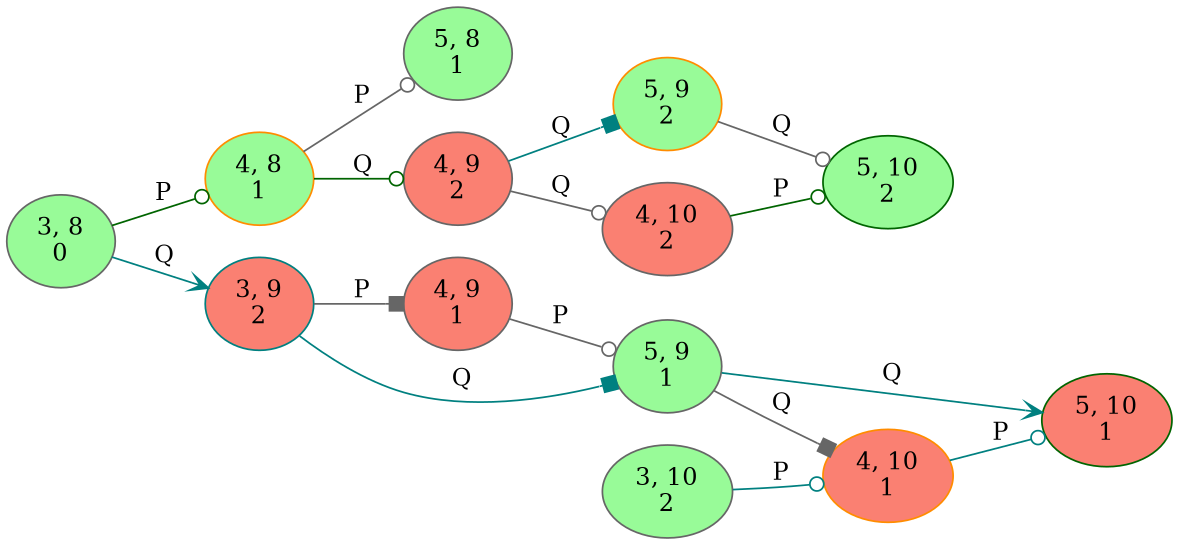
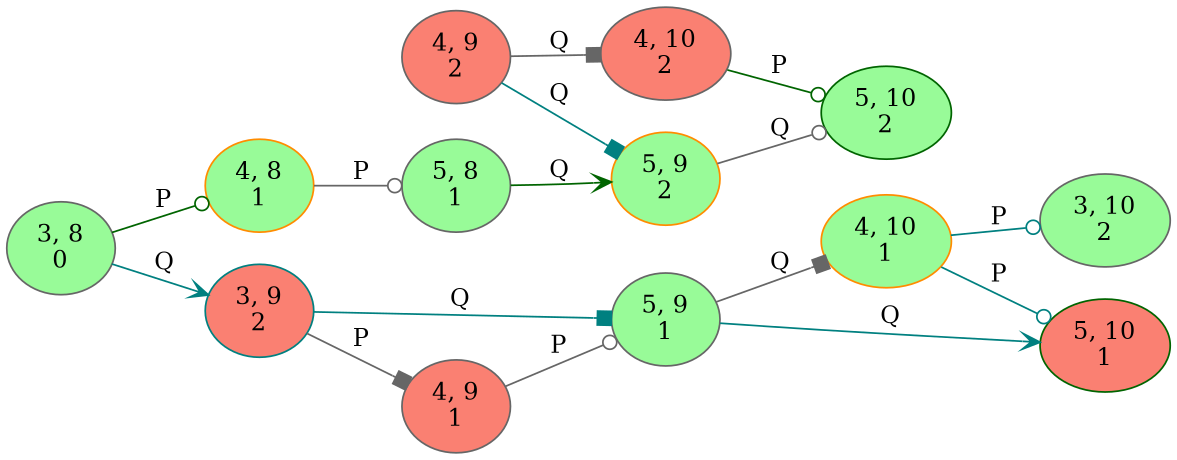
  digraph {
    rankdir=LR
    node [color=gray40 fillcolor=palegreen style=filled]
    edge [arrowhead=odot color=gray40]
    "4, 8\n1" [color=darkorange]
    "3, 8\n0"
    "3, 9\n2" [color=teal fillcolor=salmon]
    "5, 8\n1"
    "4, 9\n2" [fillcolor=salmon]
    "4, 9\n1" [fillcolor=salmon]
    "5, 9\n1"
    "5, 9\n2" [color=darkorange]
    "4, 10\n2" [fillcolor=salmon]
-   "4, 10\n1" [color=darkorange fillcolor=salmon]
+   "4, 10\n1" [color=darkorange]
    "3, 10\n2"
    "5, 10\n2" [color=darkgreen]
    "5, 10\n1" [color=darkgreen fillcolor=salmon]
    "4, 8\n1" -> "5, 8\n1" [label=" P"]
-   "4, 8\n1" -> "4, 9\n2" [color=darkgreen label=" Q"]
    "3, 8\n0" -> "4, 8\n1" [color=darkgreen label=" P"]
    "3, 8\n0" -> "3, 9\n2" [arrowhead=vee color=teal label=" Q"]
    "3, 9\n2" -> "4, 9\n1" [arrowhead=box label=" P"]
    "3, 9\n2" -> "5, 9\n1" [arrowhead=box color=teal label=" Q"]
+   "5, 8\n1" -> "5, 9\n2" [arrowhead=vee color=darkgreen label=" Q"]
    "4, 9\n2" -> "5, 9\n2" [arrowhead=box color=teal label=" Q"]
-   "4, 9\n2" -> "4, 10\n2" [label=" Q"]
+   "4, 9\n2" -> "4, 10\n2" [arrowhead=box label=" Q"]
    "4, 9\n1" -> "5, 9\n1" [label=" P"]
    "5, 9\n1" -> "4, 10\n1" [arrowhead=box label=" Q"]
    "5, 9\n1" -> "5, 10\n1" [arrowhead=vee color=teal label=" Q"]
    "5, 9\n2" -> "5, 10\n2" [label=" Q"]
    "4, 10\n2" -> "5, 10\n2" [color=darkgreen label=" P"]
    "4, 10\n1" -> "5, 10\n1" [color=teal label=" P"]
-   "3, 10\n2" -> "4, 10\n1" [color=teal label=" P"]
+   "4, 10\n1" -> "3, 10\n2" [color=teal label=" P"]
  }
